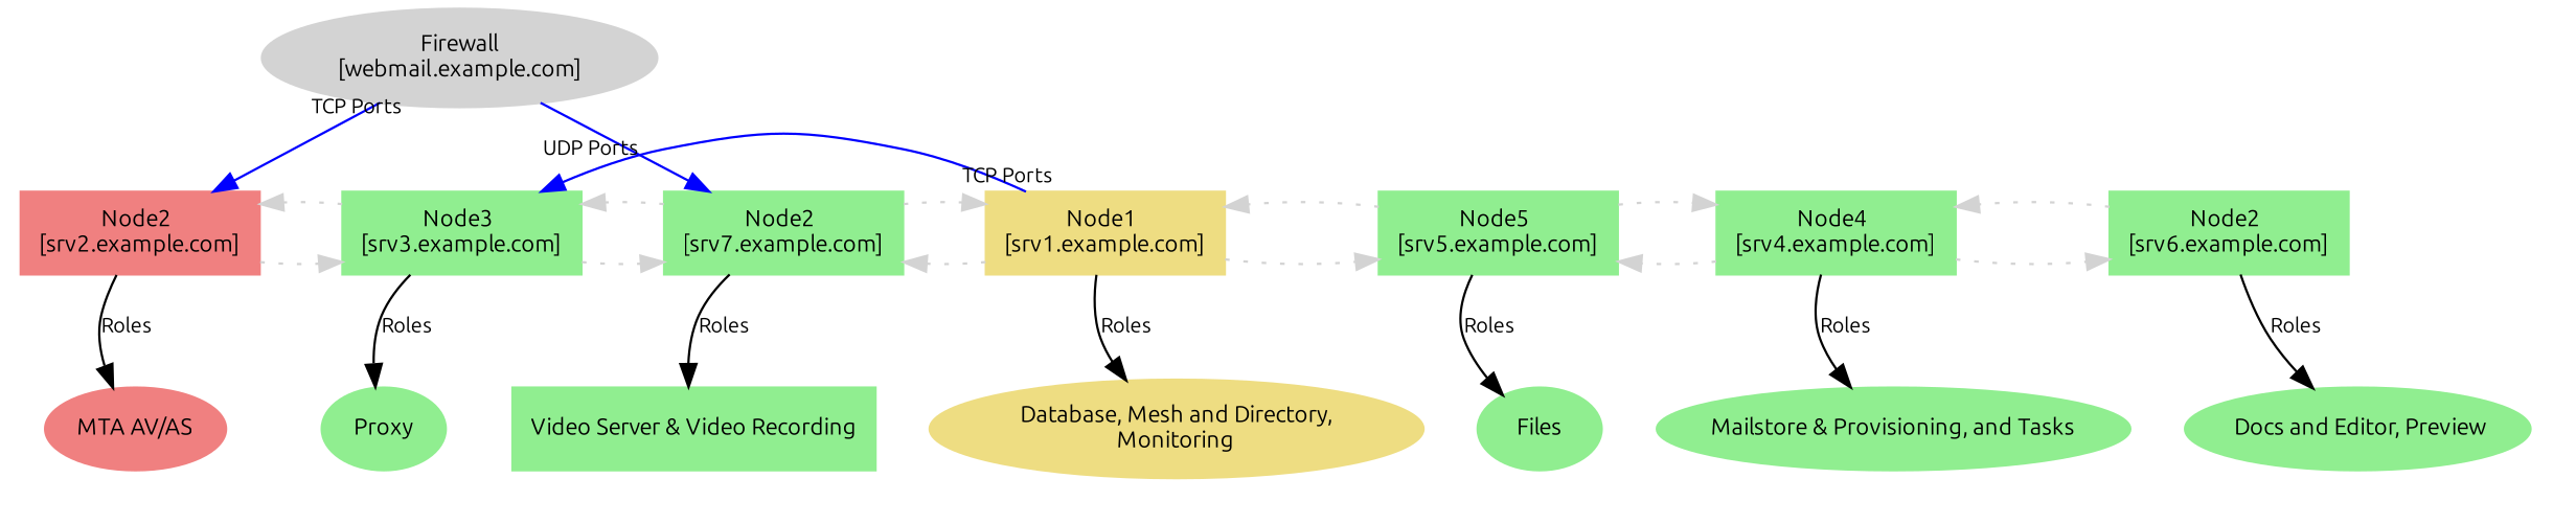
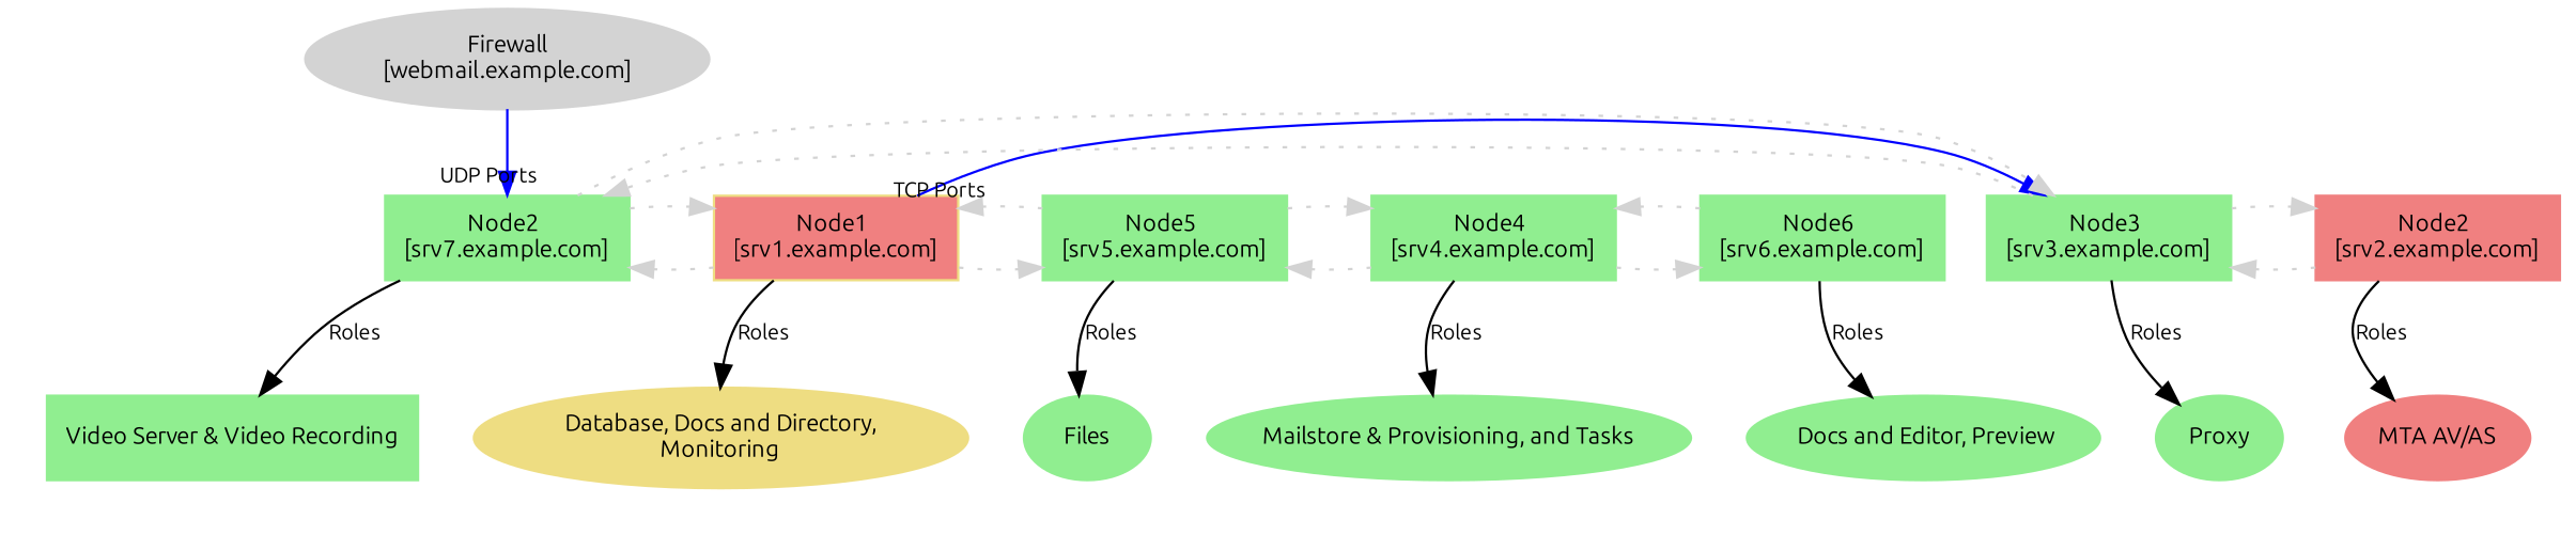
  digraph {
    fontname=Ubuntu
    rankdir=TB
    node [color=lightgreen fontname=Ubuntu fontsize=10 shape=box style=filled]
    edge [color=lightgrey fontname=Ubuntu style=dotted]
    n1 [color=lightgrey label="Firewall\n[webmail.example.com]" shape=ellipse]
-   n2 [color=lightgoldenrod label="Node1 \n[srv1.example.com]"]
+   n2 [color=lightgoldenrod label="Node1 \n[srv1.example.com]" fillcolor=lightcoral]
    n3 [color=lightcoral label="Node2 \n[srv2.example.com]"]
    n4 [label="Node3 \n[srv3.example.com]"]
    n5 [label="Node4 \n[srv4.example.com]"]
    n6 [label="Node5 \n[srv5.example.com]"]
-   n7 [label="Node2 \n[srv6.example.com]"]
+   n7 [label="Node6 \n[srv6.example.com]"]
    n8 [label="Node2 \n[srv7.example.com]"]
-   n9 [color=lightgoldenrod label="Database, Mesh and Directory,\nMonitoring" shape=ellipse]
+   n9 [color=lightgoldenrod label="Database, Docs and Directory,\nMonitoring" shape=ellipse]
    n10 [color=lightcoral label="MTA AV/AS" shape=ellipse]
    n11 [label=Proxy shape=ellipse]
    n12 [label="Mailstore & Provisioning, and Tasks" shape=ellipse]
    n13 [label=Files shape=ellipse]
    n14 [label=" Docs and Editor, Preview" shape=ellipse]
    n15 [label="Video Server & Video Recording"]
    subgraph sub_1 {
      rank=min
      n1
    }
    subgraph sub_2 {
      rank=same
      n2
      n3
      n4
      n5
      n6
      n7
      n8
    }
    subgraph cluster_3 {
      color=none
      n9
    }
    subgraph cluster_4 {
      color=none
      n10
    }
    subgraph cluster_5 {
      color=none
      n11
    }
    subgraph cluster_6 {
      color=none
      n12
    }
    subgraph cluster_7 {
      color=none
      n13
    }
    subgraph cluster_8 {
      color=none
      n14
    }
    subgraph cluster_9 {
      color=none
      n15
    }
-   n1 -> n3 [color=blue fontsize=9 labelangle=-15 labeldistance=1 taillabel="TCP Ports" style=""]
    n1 -> n8 [color=blue fontsize=9 labelangle=-15 labeldistance=3 taillabel="UDP Ports" style=""]
    n2 -> n4 [color=blue fontsize=9 labelangle=-15 labeldistance=1 taillabel="TCP Ports" style=""]
    n2 -> n6
    n2 -> n8
    n2 -> n9 [color=black fontsize=9 label=Roles style=""]
    n2 -> n9 [style=invis color=""]
    n3 -> n4
    n3 -> n10 [color=black fontsize=9 label=Roles style=""]
    n3 -> n10 [style=invis color=""]
    n4 -> n3
    n4 -> n8
    n4 -> n11 [color=black fontsize=9 label=Roles style=""]
    n4 -> n11 [style=invis color=""]
    n5 -> n6
    n5 -> n7
    n5 -> n12 [color=black fontsize=9 label=Roles style=""]
    n5 -> n12 [style=invis color=""]
    n6 -> n2
    n6 -> n5
    n6 -> n13 [color=black fontsize=9 label=Roles style=""]
    n6 -> n13 [style=invis color=""]
    n7 -> n5
    n7 -> n14 [color=black fontsize=9 label=Roles style=""]
    n7 -> n14 [style=invis color=""]
    n8 -> n2
    n8 -> n4
    n8 -> n15 [color=black fontsize=9 label=Roles style=""]
    n8 -> n15 [style=invis color=""]
  }
